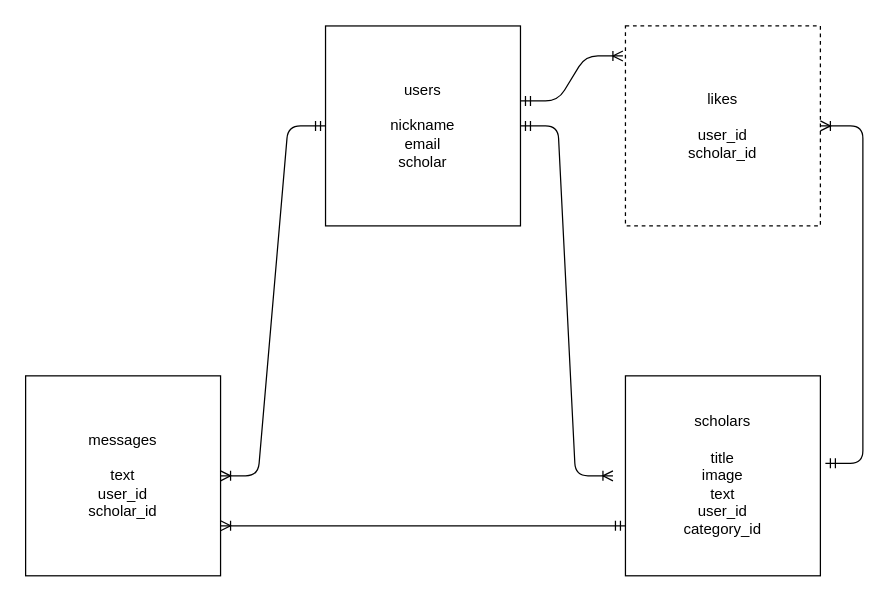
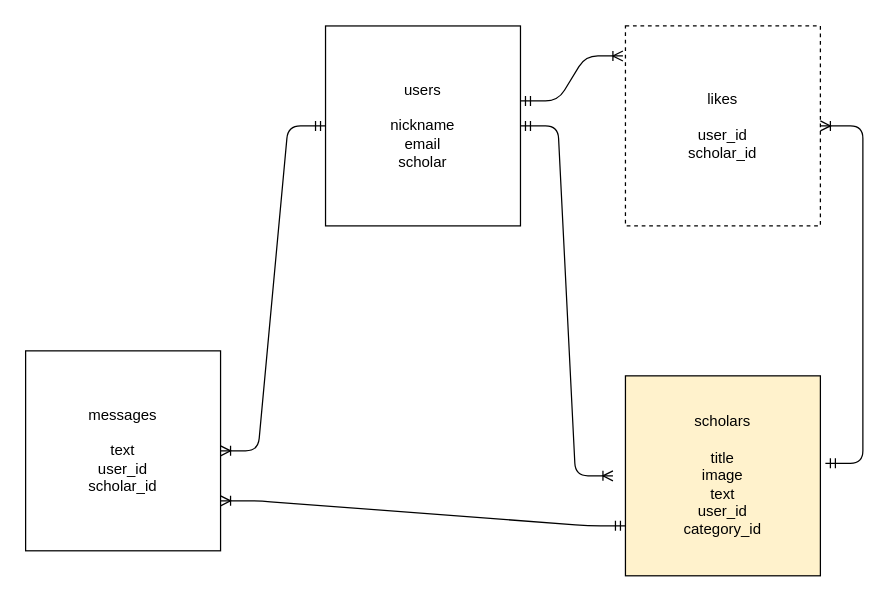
  <mxCell id="0" />
  <mxCell id="1" parent="0" />
  <mxCell id="2" value="users&lt;br&gt;&lt;br&gt;nickname&lt;br&gt;email&lt;br&gt;scholar&lt;br&gt;" style="whiteSpace=wrap;html=1;align=center;" parent="1" vertex="1"><mxGeometry x="260" y="20" width="156" height="160" as="geometry" /></mxCell>
- <mxCell id="3" value="messages&lt;br&gt;&lt;br&gt;text&lt;br&gt;user_id&lt;br&gt;scholar_id" style="whiteSpace=wrap;html=1;align=center;" parent="1" vertex="1"><mxGeometry x="20" y="300" width="156" height="160" as="geometry" /></mxCell>
- <mxCell id="4" value="scholars&lt;br&gt;&lt;br&gt;title&lt;br&gt;image&lt;br&gt;text&lt;br&gt;user_id&lt;br&gt;category_id" style="whiteSpace=wrap;html=1;align=center;" parent="1" vertex="1"><mxGeometry x="500" y="300" width="156" height="160" as="geometry" /></mxCell>
+ <mxCell id="3" value="messages&lt;br&gt;&lt;br&gt;text&lt;br&gt;user_id&lt;br&gt;scholar_id" style="whiteSpace=wrap;html=1;align=center;" parent="1" vertex="1"><mxGeometry x="20" y="280" width="156" height="160" as="geometry" /></mxCell>
+ <mxCell id="4" value="scholars&lt;br&gt;&lt;br&gt;title&lt;br&gt;image&lt;br&gt;text&lt;br&gt;user_id&lt;br&gt;category_id" style="whiteSpace=wrap;html=1;align=center;fillColor=#fff2cc;" parent="1" vertex="1"><mxGeometry x="500" y="300" width="156" height="160" as="geometry" /></mxCell>
  <mxCell id="5" value="" style="edgeStyle=entityRelationEdgeStyle;fontSize=12;html=1;endArrow=ERoneToMany;startArrow=ERmandOne;" parent="1" edge="1"><mxGeometry width="100" height="100" relative="1" as="geometry"><mxPoint x="416" y="100" as="sourcePoint" /><mxPoint x="490" y="380" as="targetPoint" /></mxGeometry></mxCell>
  <mxCell id="6" value="" style="edgeStyle=entityRelationEdgeStyle;fontSize=12;html=1;endArrow=ERoneToMany;startArrow=ERmandOne;exitX=0;exitY=0.5;exitDx=0;exitDy=0;" parent="1" source="2" target="3" edge="1"><mxGeometry width="100" height="100" relative="1" as="geometry"><mxPoint x="290" y="250" as="sourcePoint" /><mxPoint x="390" y="150" as="targetPoint" /></mxGeometry></mxCell>
  <mxCell id="7" value="" style="edgeStyle=entityRelationEdgeStyle;fontSize=12;html=1;endArrow=ERoneToMany;startArrow=ERmandOne;exitX=0;exitY=0.75;exitDx=0;exitDy=0;entryX=1;entryY=0.75;entryDx=0;entryDy=0;" parent="1" source="4" target="3" edge="1"><mxGeometry width="100" height="100" relative="1" as="geometry"><mxPoint x="300" y="380" as="sourcePoint" /><mxPoint x="180" y="410" as="targetPoint" /></mxGeometry></mxCell>
  <mxCell id="8" value="likes&lt;br&gt;&lt;br&gt;user_id&lt;br&gt;scholar_id" style="whiteSpace=wrap;html=1;align=center;dashed=1;" parent="1" vertex="1"><mxGeometry x="500" y="20" width="156" height="160" as="geometry" /></mxCell>
  <mxCell id="9" value="" style="edgeStyle=entityRelationEdgeStyle;fontSize=12;html=1;endArrow=ERoneToMany;startArrow=ERmandOne;entryX=-0.013;entryY=0.15;entryDx=0;entryDy=0;entryPerimeter=0;" parent="1" target="8" edge="1"><mxGeometry width="100" height="100" relative="1" as="geometry"><mxPoint x="416" y="80" as="sourcePoint" /><mxPoint x="516" as="targetPoint" y="-20" /></mxGeometry></mxCell>
  <mxCell id="10" value="" style="edgeStyle=entityRelationEdgeStyle;fontSize=12;html=1;endArrow=ERoneToMany;startArrow=ERmandOne;entryX=1;entryY=0.5;entryDx=0;entryDy=0;" edge="1" parent="1" target="8"><mxGeometry width="100" height="100" relative="1" as="geometry"><mxPoint x="660" y="370" as="sourcePoint" /><mxPoint x="400" y="280" as="targetPoint" /></mxGeometry></mxCell>
